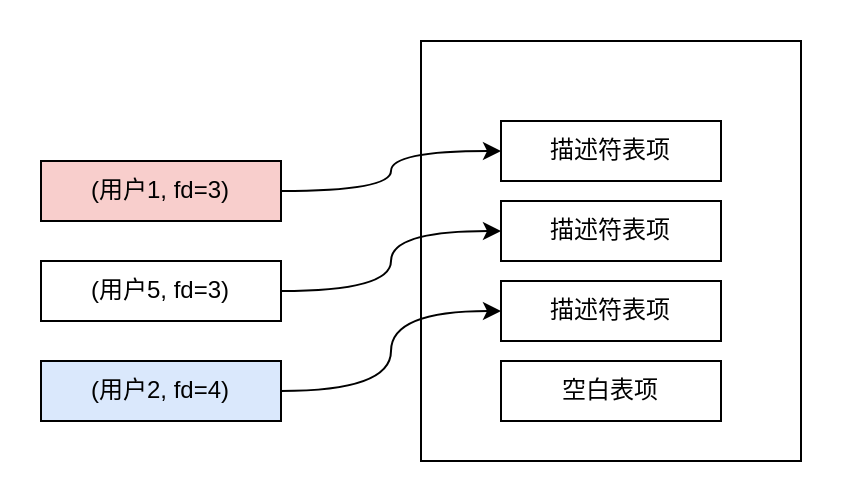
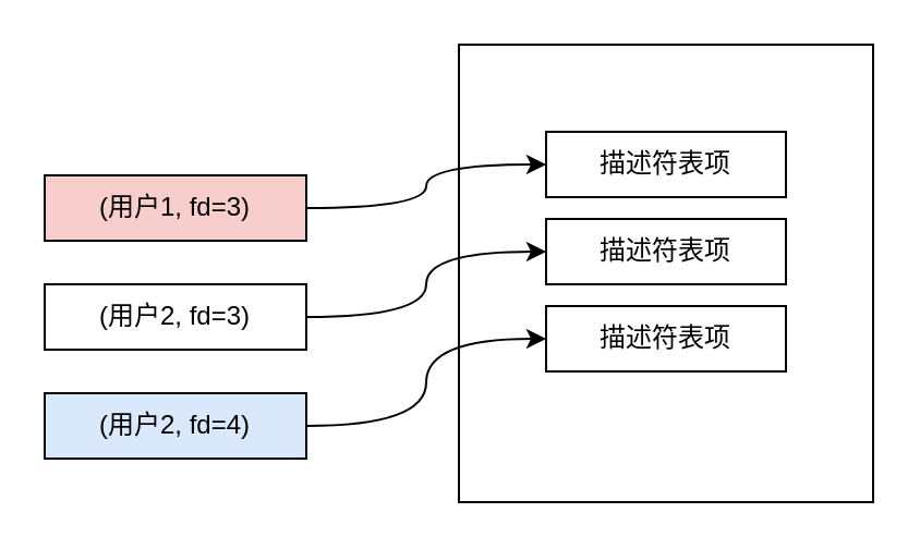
  <mxCell id="0" />
  <mxCell id="1" parent="0" />
  <mxCell id="2" value="(用户1, fd=3)" style="rounded=0;whiteSpace=wrap;html=1;fillColor=#f8cecc;" vertex="1" parent="1"><mxGeometry x="20" y="80" width="120" height="30" as="geometry" /></mxCell>
  <mxCell id="3" value="" style="rounded=0;whiteSpace=wrap;html=1;" vertex="1" parent="1"><mxGeometry x="210" y="20" width="190" height="210" as="geometry" /></mxCell>
  <mxCell id="4" value="描述符表项" style="rounded=0;whiteSpace=wrap;html=1;" vertex="1" parent="1"><mxGeometry x="250" y="60" width="110" height="30" as="geometry" /></mxCell>
  <mxCell id="5" value="描述符表项" style="rounded=0;whiteSpace=wrap;html=1;" vertex="1" parent="1"><mxGeometry x="250" y="100" width="110" height="30" as="geometry" /></mxCell>
  <mxCell id="6" value="描述符表项" style="rounded=0;whiteSpace=wrap;html=1;" vertex="1" parent="1"><mxGeometry x="250" y="140" width="110" height="30" as="geometry" /></mxCell>
- <mxCell id="7" value="空白表项" style="rounded=0;whiteSpace=wrap;html=1;" vertex="1" parent="1"><mxGeometry x="250" y="180" width="110" height="30" as="geometry" /></mxCell>
  <mxCell id="8" style="edgeStyle=orthogonalEdgeStyle;rounded=0;orthogonalLoop=1;jettySize=auto;html=1;exitX=1;exitY=0.5;exitDx=0;exitDy=0;entryX=0;entryY=0.5;entryDx=0;entryDy=0;curved=1;" edge="1" parent="1" source="2" target="4"><mxGeometry relative="1" as="geometry" /></mxCell>
  <mxCell id="9" style="edgeStyle=orthogonalEdgeStyle;curved=1;rounded=0;orthogonalLoop=1;jettySize=auto;html=1;exitX=1;exitY=0.5;exitDx=0;exitDy=0;entryX=0;entryY=0.5;entryDx=0;entryDy=0;" edge="1" parent="1" source="10" target="5"><mxGeometry relative="1" as="geometry" /></mxCell>
- <mxCell id="10" value="(用户5, fd=3)" style="rounded=0;whiteSpace=wrap;html=1;" vertex="1" parent="1"><mxGeometry x="20" y="130" width="120" height="30" as="geometry" /></mxCell>
+ <mxCell id="10" value="(用户2, fd=3)" style="rounded=0;whiteSpace=wrap;html=1;" vertex="1" parent="1"><mxGeometry x="20" y="130" width="120" height="30" as="geometry" /></mxCell>
  <mxCell id="11" style="edgeStyle=orthogonalEdgeStyle;curved=1;rounded=0;orthogonalLoop=1;jettySize=auto;html=1;exitX=1;exitY=0.5;exitDx=0;exitDy=0;entryX=0;entryY=0.5;entryDx=0;entryDy=0;" edge="1" parent="1" source="12" target="6"><mxGeometry relative="1" as="geometry" /></mxCell>
  <mxCell id="12" value="(用户2, fd=4)" style="rounded=0;whiteSpace=wrap;html=1;fillColor=#dae8fc;" vertex="1" parent="1"><mxGeometry x="20" y="180" width="120" height="30" as="geometry" /></mxCell>
